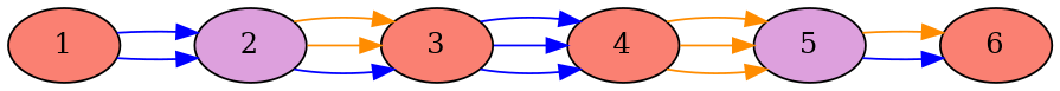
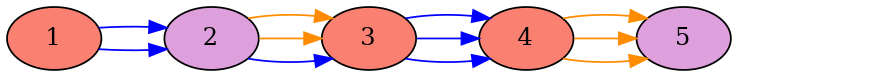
  digraph {
    rankdir=LR
    node [fillcolor=salmon style=filled]
    edge [color=blue]
    1
    2 [fillcolor=plum]
    3
    4
    5 [fillcolor=plum]
-   6
    1 -> 2
    1 -> 2
    2 -> 3
    2 -> 3 [color=darkorange]
    2 -> 3 [color=darkorange]
    3 -> 4
    3 -> 4
    3 -> 4
    4 -> 5 [color=darkorange]
    4 -> 5 [color=darkorange]
    4 -> 5 [color=darkorange]
-   5 -> 6
-   5 -> 6 [color=darkorange]
  }
